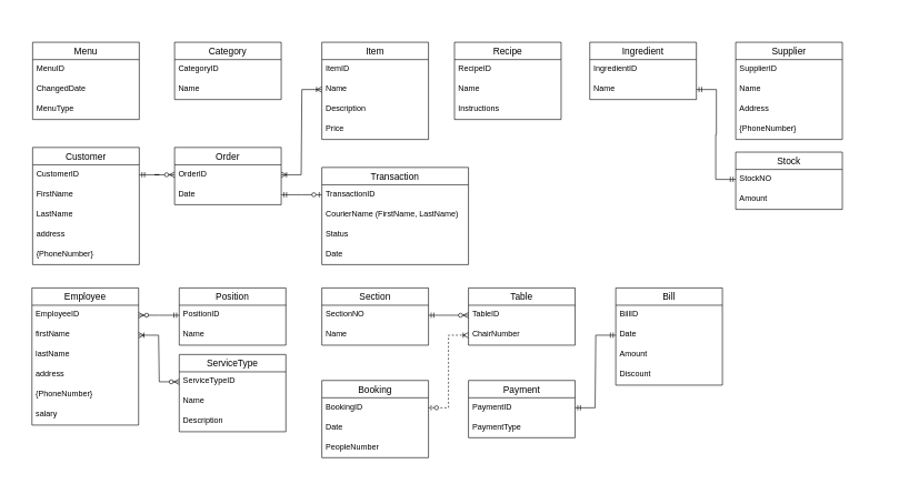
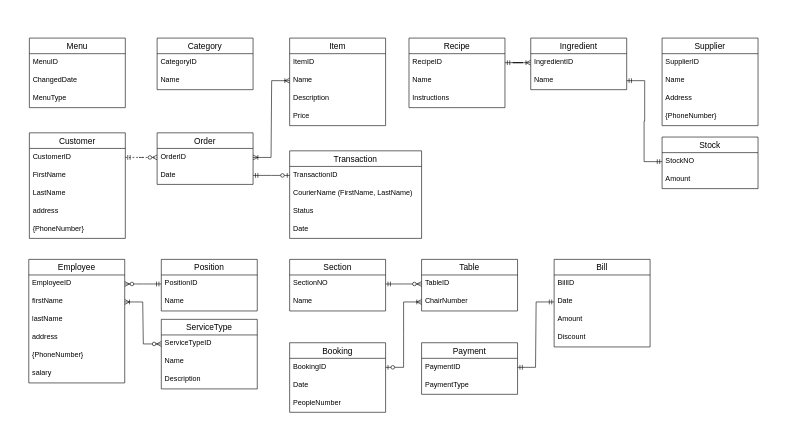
  <mxCell id="0" />
  <mxCell id="1" parent="0" />
  <mxCell id="2" value="" style="rounded=0;whiteSpace=wrap;html=1;strokeColor=none;" parent="1" vertex="1"><mxGeometry x="20" y="20" width="1306" height="685" as="geometry" /></mxCell>
  <mxCell id="3" value="Customer" style="swimlane;fontStyle=0;childLayout=stackLayout;horizontal=1;startSize=26;horizontalStack=0;resizeParent=1;resizeParentMax=0;resizeLast=0;collapsible=1;marginBottom=0;align=center;fontSize=14;" parent="1" vertex="1"><mxGeometry x="48" y="221" width="160" height="176" as="geometry" /></mxCell>
  <mxCell id="4" value="CustomerID" style="text;strokeColor=none;fillColor=none;spacingLeft=4;spacingRight=4;overflow=hidden;rotatable=0;points=[[0,0.5],[1,0.5]];portConstraint=eastwest;fontSize=12;" parent="3" vertex="1"><mxGeometry y="26" width="160" height="30" as="geometry" /></mxCell>
  <mxCell id="5" value="FirstName" style="text;strokeColor=none;fillColor=none;spacingLeft=4;spacingRight=4;overflow=hidden;rotatable=0;points=[[0,0.5],[1,0.5]];portConstraint=eastwest;fontSize=12;" parent="3" vertex="1"><mxGeometry y="56" width="160" height="30" as="geometry" /></mxCell>
  <mxCell id="6" value="LastName" style="text;strokeColor=none;fillColor=none;spacingLeft=4;spacingRight=4;overflow=hidden;rotatable=0;points=[[0,0.5],[1,0.5]];portConstraint=eastwest;fontSize=12;" parent="3" vertex="1"><mxGeometry y="86" width="160" height="30" as="geometry" /></mxCell>
  <mxCell id="7" value="address" style="text;strokeColor=none;fillColor=none;spacingLeft=4;spacingRight=4;overflow=hidden;rotatable=0;points=[[0,0.5],[1,0.5]];portConstraint=eastwest;fontSize=12;" parent="3" vertex="1"><mxGeometry y="116" width="160" height="30" as="geometry" /></mxCell>
  <mxCell id="8" value="{PhoneNumber}" style="text;strokeColor=none;fillColor=none;spacingLeft=4;spacingRight=4;overflow=hidden;rotatable=0;points=[[0,0.5],[1,0.5]];portConstraint=eastwest;fontSize=12;" parent="3" vertex="1"><mxGeometry y="146" width="160" height="30" as="geometry" /></mxCell>
  <mxCell id="9" value="Employee" style="swimlane;fontStyle=0;childLayout=stackLayout;horizontal=1;startSize=26;horizontalStack=0;resizeParent=1;resizeParentMax=0;resizeLast=0;collapsible=1;marginBottom=0;align=center;fontSize=14;" parent="1" vertex="1"><mxGeometry x="47" y="432" width="160" height="206" as="geometry" /></mxCell>
  <mxCell id="10" value="EmployeeID" style="text;strokeColor=none;fillColor=none;spacingLeft=4;spacingRight=4;overflow=hidden;rotatable=0;points=[[0,0.5],[1,0.5]];portConstraint=eastwest;fontSize=12;" parent="9" vertex="1"><mxGeometry y="26" width="160" height="30" as="geometry" /></mxCell>
  <mxCell id="11" value="firstName" style="text;strokeColor=none;fillColor=none;spacingLeft=4;spacingRight=4;overflow=hidden;rotatable=0;points=[[0,0.5],[1,0.5]];portConstraint=eastwest;fontSize=12;" parent="9" vertex="1"><mxGeometry y="56" width="160" height="30" as="geometry" /></mxCell>
  <mxCell id="12" value="lastName" style="text;strokeColor=none;fillColor=none;spacingLeft=4;spacingRight=4;overflow=hidden;rotatable=0;points=[[0,0.5],[1,0.5]];portConstraint=eastwest;fontSize=12;" parent="9" vertex="1"><mxGeometry y="86" width="160" height="30" as="geometry" /></mxCell>
  <mxCell id="13" value="address" style="text;strokeColor=none;fillColor=none;spacingLeft=4;spacingRight=4;overflow=hidden;rotatable=0;points=[[0,0.5],[1,0.5]];portConstraint=eastwest;fontSize=12;" parent="9" vertex="1"><mxGeometry y="116" width="160" height="30" as="geometry" /></mxCell>
  <mxCell id="14" value="{PhoneNumber}" style="text;strokeColor=none;fillColor=none;spacingLeft=4;spacingRight=4;overflow=hidden;rotatable=0;points=[[0,0.5],[1,0.5]];portConstraint=eastwest;fontSize=12;" parent="9" vertex="1"><mxGeometry y="146" width="160" height="30" as="geometry" /></mxCell>
  <mxCell id="15" value="salary" style="text;strokeColor=none;fillColor=none;spacingLeft=4;spacingRight=4;overflow=hidden;rotatable=0;points=[[0,0.5],[1,0.5]];portConstraint=eastwest;fontSize=12;" parent="9" vertex="1"><mxGeometry y="176" width="160" height="30" as="geometry" /></mxCell>
  <mxCell id="16" value="Position" style="swimlane;fontStyle=0;childLayout=stackLayout;horizontal=1;startSize=26;horizontalStack=0;resizeParent=1;resizeParentMax=0;resizeLast=0;collapsible=1;marginBottom=0;align=center;fontSize=14;" parent="1" vertex="1"><mxGeometry x="268" y="432" width="160" height="86" as="geometry" /></mxCell>
  <mxCell id="17" value="PositionID" style="text;strokeColor=none;fillColor=none;spacingLeft=4;spacingRight=4;overflow=hidden;rotatable=0;points=[[0,0.5],[1,0.5]];portConstraint=eastwest;fontSize=12;" parent="16" vertex="1"><mxGeometry y="26" width="160" height="30" as="geometry" /></mxCell>
  <mxCell id="18" value="Name" style="text;strokeColor=none;fillColor=none;spacingLeft=4;spacingRight=4;overflow=hidden;rotatable=0;points=[[0,0.5],[1,0.5]];portConstraint=eastwest;fontSize=12;" parent="16" vertex="1"><mxGeometry y="56" width="160" height="30" as="geometry" /></mxCell>
  <mxCell id="19" value="Order" style="swimlane;fontStyle=0;childLayout=stackLayout;horizontal=1;startSize=26;horizontalStack=0;resizeParent=1;resizeParentMax=0;resizeLast=0;collapsible=1;marginBottom=0;align=center;fontSize=14;" parent="1" vertex="1"><mxGeometry x="261" y="221" width="160" height="86" as="geometry" /></mxCell>
  <mxCell id="20" value="OrderID" style="text;strokeColor=none;fillColor=none;spacingLeft=4;spacingRight=4;overflow=hidden;rotatable=0;points=[[0,0.5],[1,0.5]];portConstraint=eastwest;fontSize=12;" parent="19" vertex="1"><mxGeometry y="26" width="160" height="30" as="geometry" /></mxCell>
  <mxCell id="21" value="Date" style="text;strokeColor=none;fillColor=none;spacingLeft=4;spacingRight=4;overflow=hidden;rotatable=0;points=[[0,0.5],[1,0.5]];portConstraint=eastwest;fontSize=12;" parent="19" vertex="1"><mxGeometry y="56" width="160" height="30" as="geometry" /></mxCell>
  <mxCell id="22" value="Booking" style="swimlane;fontStyle=0;childLayout=stackLayout;horizontal=1;startSize=26;horizontalStack=0;resizeParent=1;resizeParentMax=0;resizeLast=0;collapsible=1;marginBottom=0;align=center;fontSize=14;" parent="1" vertex="1"><mxGeometry x="482" y="571" width="160" height="116" as="geometry" /></mxCell>
  <mxCell id="23" value="BookingID" style="text;strokeColor=none;fillColor=none;spacingLeft=4;spacingRight=4;overflow=hidden;rotatable=0;points=[[0,0.5],[1,0.5]];portConstraint=eastwest;fontSize=12;" parent="22" vertex="1"><mxGeometry y="26" width="160" height="30" as="geometry" /></mxCell>
  <mxCell id="24" value="Date" style="text;strokeColor=none;fillColor=none;spacingLeft=4;spacingRight=4;overflow=hidden;rotatable=0;points=[[0,0.5],[1,0.5]];portConstraint=eastwest;fontSize=12;" parent="22" vertex="1"><mxGeometry y="56" width="160" height="30" as="geometry" /></mxCell>
  <mxCell id="25" value="PeopleNumber" style="text;strokeColor=none;fillColor=none;spacingLeft=4;spacingRight=4;overflow=hidden;rotatable=0;points=[[0,0.5],[1,0.5]];portConstraint=eastwest;fontSize=12;" parent="22" vertex="1"><mxGeometry y="86" width="160" height="30" as="geometry" /></mxCell>
  <mxCell id="26" value="Bill" style="swimlane;fontStyle=0;childLayout=stackLayout;horizontal=1;startSize=26;horizontalStack=0;resizeParent=1;resizeParentMax=0;resizeLast=0;collapsible=1;marginBottom=0;align=center;fontSize=14;" parent="1" vertex="1"><mxGeometry x="923" y="432" width="160" height="146" as="geometry" /></mxCell>
  <mxCell id="27" value="BillID" style="text;strokeColor=none;fillColor=none;spacingLeft=4;spacingRight=4;overflow=hidden;rotatable=0;points=[[0,0.5],[1,0.5]];portConstraint=eastwest;fontSize=12;" parent="26" vertex="1"><mxGeometry y="26" width="160" height="30" as="geometry" /></mxCell>
  <mxCell id="28" value="Date" style="text;strokeColor=none;fillColor=none;spacingLeft=4;spacingRight=4;overflow=hidden;rotatable=0;points=[[0,0.5],[1,0.5]];portConstraint=eastwest;fontSize=12;" parent="26" vertex="1"><mxGeometry y="56" width="160" height="30" as="geometry" /></mxCell>
  <mxCell id="29" value="Amount" style="text;strokeColor=none;fillColor=none;spacingLeft=4;spacingRight=4;overflow=hidden;rotatable=0;points=[[0,0.5],[1,0.5]];portConstraint=eastwest;fontSize=12;" parent="26" vertex="1"><mxGeometry y="86" width="160" height="30" as="geometry" /></mxCell>
  <mxCell id="30" value="Discount" style="text;strokeColor=none;fillColor=none;spacingLeft=4;spacingRight=4;overflow=hidden;rotatable=0;points=[[0,0.5],[1,0.5]];portConstraint=eastwest;fontSize=12;" parent="26" vertex="1"><mxGeometry y="116" width="160" height="30" as="geometry" /></mxCell>
  <mxCell id="31" value="Item" style="swimlane;fontStyle=0;childLayout=stackLayout;horizontal=1;startSize=26;horizontalStack=0;resizeParent=1;resizeParentMax=0;resizeLast=0;collapsible=1;marginBottom=0;align=center;fontSize=14;" parent="1" vertex="1"><mxGeometry x="482" y="63" width="160" height="146" as="geometry" /></mxCell>
  <mxCell id="32" value="ItemID" style="text;strokeColor=none;fillColor=none;spacingLeft=4;spacingRight=4;overflow=hidden;rotatable=0;points=[[0,0.5],[1,0.5]];portConstraint=eastwest;fontSize=12;" parent="31" vertex="1"><mxGeometry y="26" width="160" height="30" as="geometry" /></mxCell>
  <mxCell id="33" value="Name" style="text;strokeColor=none;fillColor=none;spacingLeft=4;spacingRight=4;overflow=hidden;rotatable=0;points=[[0,0.5],[1,0.5]];portConstraint=eastwest;fontSize=12;" parent="31" vertex="1"><mxGeometry y="56" width="160" height="30" as="geometry" /></mxCell>
  <mxCell id="34" value="Description" style="text;strokeColor=none;fillColor=none;spacingLeft=4;spacingRight=4;overflow=hidden;rotatable=0;points=[[0,0.5],[1,0.5]];portConstraint=eastwest;fontSize=12;" parent="31" vertex="1"><mxGeometry y="86" width="160" height="30" as="geometry" /></mxCell>
  <mxCell id="35" value="Price" style="text;strokeColor=none;fillColor=none;spacingLeft=4;spacingRight=4;overflow=hidden;rotatable=0;points=[[0,0.5],[1,0.5]];portConstraint=eastwest;fontSize=12;" parent="31" vertex="1"><mxGeometry y="116" width="160" height="30" as="geometry" /></mxCell>
  <mxCell id="36" value="Category" style="swimlane;fontStyle=0;childLayout=stackLayout;horizontal=1;startSize=26;horizontalStack=0;resizeParent=1;resizeParentMax=0;resizeLast=0;collapsible=1;marginBottom=0;align=center;fontSize=14;" parent="1" vertex="1"><mxGeometry x="261" y="63" width="160" height="86" as="geometry" /></mxCell>
  <mxCell id="37" value="CategoryID" style="text;strokeColor=none;fillColor=none;spacingLeft=4;spacingRight=4;overflow=hidden;rotatable=0;points=[[0,0.5],[1,0.5]];portConstraint=eastwest;fontSize=12;" parent="36" vertex="1"><mxGeometry y="26" width="160" height="30" as="geometry" /></mxCell>
  <mxCell id="38" value="Name" style="text;strokeColor=none;fillColor=none;spacingLeft=4;spacingRight=4;overflow=hidden;rotatable=0;points=[[0,0.5],[1,0.5]];portConstraint=eastwest;fontSize=12;" parent="36" vertex="1"><mxGeometry y="56" width="160" height="30" as="geometry" /></mxCell>
  <mxCell id="39" value="Table" style="swimlane;fontStyle=0;childLayout=stackLayout;horizontal=1;startSize=26;horizontalStack=0;resizeParent=1;resizeParentMax=0;resizeLast=0;collapsible=1;marginBottom=0;align=center;fontSize=14;" parent="1" vertex="1"><mxGeometry x="702" y="432" width="160" height="86" as="geometry" /></mxCell>
  <mxCell id="40" value="TableID" style="text;strokeColor=none;fillColor=none;spacingLeft=4;spacingRight=4;overflow=hidden;rotatable=0;points=[[0,0.5],[1,0.5]];portConstraint=eastwest;fontSize=12;" parent="39" vertex="1"><mxGeometry y="26" width="160" height="30" as="geometry" /></mxCell>
  <mxCell id="41" value="ChairNumber" style="text;strokeColor=none;fillColor=none;spacingLeft=4;spacingRight=4;overflow=hidden;rotatable=0;points=[[0,0.5],[1,0.5]];portConstraint=eastwest;fontSize=12;" parent="39" vertex="1"><mxGeometry y="56" width="160" height="30" as="geometry" /></mxCell>
  <mxCell id="42" value="Recipe" style="swimlane;fontStyle=0;childLayout=stackLayout;horizontal=1;startSize=26;horizontalStack=0;resizeParent=1;resizeParentMax=0;resizeLast=0;collapsible=1;marginBottom=0;align=center;fontSize=14;" parent="1" vertex="1"><mxGeometry x="681" y="63" width="160" height="116" as="geometry" /></mxCell>
  <mxCell id="43" value="RecipeID" style="text;strokeColor=none;fillColor=none;spacingLeft=4;spacingRight=4;overflow=hidden;rotatable=0;points=[[0,0.5],[1,0.5]];portConstraint=eastwest;fontSize=12;" parent="42" vertex="1"><mxGeometry y="26" width="160" height="30" as="geometry" /></mxCell>
  <mxCell id="44" value="Name" style="text;strokeColor=none;fillColor=none;spacingLeft=4;spacingRight=4;overflow=hidden;rotatable=0;points=[[0,0.5],[1,0.5]];portConstraint=eastwest;fontSize=12;" parent="42" vertex="1"><mxGeometry y="56" width="160" height="30" as="geometry" /></mxCell>
  <mxCell id="45" value="Instructions" style="text;strokeColor=none;fillColor=none;spacingLeft=4;spacingRight=4;overflow=hidden;rotatable=0;points=[[0,0.5],[1,0.5]];portConstraint=eastwest;fontSize=12;" parent="42" vertex="1"><mxGeometry y="86" width="160" height="30" as="geometry" /></mxCell>
  <mxCell id="46" value="Ingredient" style="swimlane;fontStyle=0;childLayout=stackLayout;horizontal=1;startSize=26;horizontalStack=0;resizeParent=1;resizeParentMax=0;resizeLast=0;collapsible=1;marginBottom=0;align=center;fontSize=14;" parent="1" vertex="1"><mxGeometry x="884" y="63" width="160" height="86" as="geometry" /></mxCell>
  <mxCell id="47" value="IngredientID" style="text;strokeColor=none;fillColor=none;spacingLeft=4;spacingRight=4;overflow=hidden;rotatable=0;points=[[0,0.5],[1,0.5]];portConstraint=eastwest;fontSize=12;" parent="46" vertex="1"><mxGeometry y="26" width="160" height="30" as="geometry" /></mxCell>
  <mxCell id="48" value="Name" style="text;strokeColor=none;fillColor=none;spacingLeft=4;spacingRight=4;overflow=hidden;rotatable=0;points=[[0,0.5],[1,0.5]];portConstraint=eastwest;fontSize=12;" parent="46" vertex="1"><mxGeometry y="56" width="160" height="30" as="geometry" /></mxCell>
  <mxCell id="49" value="Payment" style="swimlane;fontStyle=0;childLayout=stackLayout;horizontal=1;startSize=26;horizontalStack=0;resizeParent=1;resizeParentMax=0;resizeLast=0;collapsible=1;marginBottom=0;align=center;fontSize=14;" parent="1" vertex="1"><mxGeometry x="702" y="571" width="160" height="86" as="geometry" /></mxCell>
  <mxCell id="50" value="PaymentID" style="text;strokeColor=none;fillColor=none;spacingLeft=4;spacingRight=4;overflow=hidden;rotatable=0;points=[[0,0.5],[1,0.5]];portConstraint=eastwest;fontSize=12;" parent="49" vertex="1"><mxGeometry y="26" width="160" height="30" as="geometry" /></mxCell>
  <mxCell id="51" value="PaymentType" style="text;strokeColor=none;fillColor=none;spacingLeft=4;spacingRight=4;overflow=hidden;rotatable=0;points=[[0,0.5],[1,0.5]];portConstraint=eastwest;fontSize=12;fontColor=#000000;" parent="49" vertex="1"><mxGeometry y="56" width="160" height="30" as="geometry" /></mxCell>
  <mxCell id="52" value="Transaction" style="swimlane;fontStyle=0;childLayout=stackLayout;horizontal=1;startSize=26;horizontalStack=0;resizeParent=1;resizeParentMax=0;resizeLast=0;collapsible=1;marginBottom=0;align=center;fontSize=14;" parent="1" vertex="1"><mxGeometry x="482" y="251" width="220" height="146" as="geometry" /></mxCell>
  <mxCell id="53" value="TransactionID" style="text;strokeColor=none;fillColor=none;spacingLeft=4;spacingRight=4;overflow=hidden;rotatable=0;points=[[0,0.5],[1,0.5]];portConstraint=eastwest;fontSize=12;" parent="52" vertex="1"><mxGeometry y="26" width="220" height="30" as="geometry" /></mxCell>
  <mxCell id="54" value="CourierName (FirstName, LastName)" style="text;strokeColor=none;fillColor=none;spacingLeft=4;spacingRight=4;overflow=hidden;rotatable=0;points=[[0,0.5],[1,0.5]];portConstraint=eastwest;fontSize=12;" parent="52" vertex="1"><mxGeometry y="56" width="220" height="30" as="geometry" /></mxCell>
  <mxCell id="55" value="Status" style="text;strokeColor=none;fillColor=none;spacingLeft=4;spacingRight=4;overflow=hidden;rotatable=0;points=[[0,0.5],[1,0.5]];portConstraint=eastwest;fontSize=12;" parent="52" vertex="1"><mxGeometry y="86" width="220" height="30" as="geometry" /></mxCell>
  <mxCell id="56" value="Date" style="text;strokeColor=none;fillColor=none;spacingLeft=4;spacingRight=4;overflow=hidden;rotatable=0;points=[[0,0.5],[1,0.5]];portConstraint=eastwest;fontSize=12;" parent="52" vertex="1"><mxGeometry y="116" width="220" height="30" as="geometry" /></mxCell>
  <mxCell id="57" value="Section" style="swimlane;fontStyle=0;childLayout=stackLayout;horizontal=1;startSize=26;horizontalStack=0;resizeParent=1;resizeParentMax=0;resizeLast=0;collapsible=1;marginBottom=0;align=center;fontSize=14;" parent="1" vertex="1"><mxGeometry x="482" y="432" width="160" height="86" as="geometry" /></mxCell>
  <mxCell id="58" value="SectionNO" style="text;strokeColor=none;fillColor=none;spacingLeft=4;spacingRight=4;overflow=hidden;rotatable=0;points=[[0,0.5],[1,0.5]];portConstraint=eastwest;fontSize=12;" parent="57" vertex="1"><mxGeometry y="26" width="160" height="30" as="geometry" /></mxCell>
  <mxCell id="59" value="Name" style="text;strokeColor=none;fillColor=none;spacingLeft=4;spacingRight=4;overflow=hidden;rotatable=0;points=[[0,0.5],[1,0.5]];portConstraint=eastwest;fontSize=12;" parent="57" vertex="1"><mxGeometry y="56" width="160" height="30" as="geometry" /></mxCell>
  <mxCell id="60" value="Stock" style="swimlane;fontStyle=0;childLayout=stackLayout;horizontal=1;startSize=26;horizontalStack=0;resizeParent=1;resizeParentMax=0;resizeLast=0;collapsible=1;marginBottom=0;align=center;fontSize=14;" parent="1" vertex="1"><mxGeometry x="1103" y="228" width="160" height="86" as="geometry" /></mxCell>
  <mxCell id="61" value="StockNO" style="text;strokeColor=none;fillColor=none;spacingLeft=4;spacingRight=4;overflow=hidden;rotatable=0;points=[[0,0.5],[1,0.5]];portConstraint=eastwest;fontSize=12;" parent="60" vertex="1"><mxGeometry y="26" width="160" height="30" as="geometry" /></mxCell>
  <mxCell id="62" value="Amount" style="text;strokeColor=none;fillColor=none;spacingLeft=4;spacingRight=4;overflow=hidden;rotatable=0;points=[[0,0.5],[1,0.5]];portConstraint=eastwest;fontSize=12;" parent="60" vertex="1"><mxGeometry y="56" width="160" height="30" as="geometry" /></mxCell>
  <mxCell id="63" value="Supplier" style="swimlane;fontStyle=0;childLayout=stackLayout;horizontal=1;startSize=26;horizontalStack=0;resizeParent=1;resizeParentMax=0;resizeLast=0;collapsible=1;marginBottom=0;align=center;fontSize=14;" parent="1" vertex="1"><mxGeometry x="1103" y="63" width="160" height="146" as="geometry" /></mxCell>
  <mxCell id="64" value="SupplierID" style="text;strokeColor=none;fillColor=none;spacingLeft=4;spacingRight=4;overflow=hidden;rotatable=0;points=[[0,0.5],[1,0.5]];portConstraint=eastwest;fontSize=12;" parent="63" vertex="1"><mxGeometry y="26" width="160" height="30" as="geometry" /></mxCell>
  <mxCell id="65" value="Name" style="text;strokeColor=none;fillColor=none;spacingLeft=4;spacingRight=4;overflow=hidden;rotatable=0;points=[[0,0.5],[1,0.5]];portConstraint=eastwest;fontSize=12;" parent="63" vertex="1"><mxGeometry y="56" width="160" height="30" as="geometry" /></mxCell>
  <mxCell id="66" value="Address" style="text;strokeColor=none;fillColor=none;spacingLeft=4;spacingRight=4;overflow=hidden;rotatable=0;points=[[0,0.5],[1,0.5]];portConstraint=eastwest;fontSize=12;" parent="63" vertex="1"><mxGeometry y="86" width="160" height="30" as="geometry" /></mxCell>
  <mxCell id="67" value="{PhoneNumber}" style="text;strokeColor=none;fillColor=none;spacingLeft=4;spacingRight=4;overflow=hidden;rotatable=0;points=[[0,0.5],[1,0.5]];portConstraint=eastwest;fontSize=12;" parent="63" vertex="1"><mxGeometry y="116" width="160" height="30" as="geometry" /></mxCell>
  <mxCell id="68" value="ServiceType" style="swimlane;fontStyle=0;childLayout=stackLayout;horizontal=1;startSize=26;horizontalStack=0;resizeParent=1;resizeParentMax=0;resizeLast=0;collapsible=1;marginBottom=0;align=center;fontSize=14;" parent="1" vertex="1"><mxGeometry x="268" y="532" width="160" height="116" as="geometry" /></mxCell>
  <mxCell id="69" value="ServiceTypeID" style="text;strokeColor=none;fillColor=none;spacingLeft=4;spacingRight=4;overflow=hidden;rotatable=0;points=[[0,0.5],[1,0.5]];portConstraint=eastwest;fontSize=12;" parent="68" vertex="1"><mxGeometry y="26" width="160" height="30" as="geometry" /></mxCell>
  <mxCell id="70" value="Name" style="text;strokeColor=none;fillColor=none;spacingLeft=4;spacingRight=4;overflow=hidden;rotatable=0;points=[[0,0.5],[1,0.5]];portConstraint=eastwest;fontSize=12;" parent="68" vertex="1"><mxGeometry y="56" width="160" height="30" as="geometry" /></mxCell>
  <mxCell id="71" value="Description" style="text;strokeColor=none;fillColor=none;spacingLeft=4;spacingRight=4;overflow=hidden;rotatable=0;points=[[0,0.5],[1,0.5]];portConstraint=eastwest;fontSize=12;" parent="68" vertex="1"><mxGeometry y="86" width="160" height="30" as="geometry" /></mxCell>
- <mxCell id="72" value="" style="edgeStyle=entityRelationEdgeStyle;fontSize=12;html=1;endArrow=ERzeroToMany;startArrow=ERmandOne;rounded=0;exitX=1;exitY=0.5;exitDx=0;exitDy=0;entryX=0;entryY=0.5;entryDx=0;entryDy=0;" parent="1" source="4" target="20" edge="1"><mxGeometry width="100" height="100" relative="1" as="geometry"><mxPoint x="328" y="547" as="sourcePoint" /><mxPoint x="428" y="447" as="targetPoint" /></mxGeometry></mxCell>
+ <mxCell id="72" value="" style="edgeStyle=entityRelationEdgeStyle;fontSize=12;html=1;endArrow=ERzeroToMany;startArrow=ERmandOne;rounded=0;exitX=1;exitY=0.5;exitDx=0;exitDy=0;entryX=0;entryY=0.5;entryDx=0;entryDy=0;dashed=1;" parent="1" source="4" target="20" edge="1"><mxGeometry width="100" height="100" relative="1" as="geometry"><mxPoint x="328" y="547" as="sourcePoint" /><mxPoint x="428" y="447" as="targetPoint" /></mxGeometry></mxCell>
  <mxCell id="73" value="" style="edgeStyle=entityRelationEdgeStyle;fontSize=12;html=1;endArrow=ERzeroToMany;startArrow=ERmandOne;rounded=0;exitX=0;exitY=0.5;exitDx=0;exitDy=0;entryX=1;entryY=0.5;entryDx=0;entryDy=0;" parent="1" source="17" target="10" edge="1"><mxGeometry width="100" height="100" relative="1" as="geometry"><mxPoint x="242" y="330" as="sourcePoint" /><mxPoint x="320" y="330" as="targetPoint" /></mxGeometry></mxCell>
  <mxCell id="74" value="" style="edgeStyle=entityRelationEdgeStyle;fontSize=12;html=1;endArrow=ERzeroToMany;startArrow=ERmandOne;rounded=0;exitX=1;exitY=0.5;exitDx=0;exitDy=0;entryX=0;entryY=0.5;entryDx=0;entryDy=0;" parent="1" source="58" target="40" edge="1"><mxGeometry width="100" height="100" relative="1" as="geometry"><mxPoint x="671" y="381" as="sourcePoint" /><mxPoint x="749" y="381" as="targetPoint" /></mxGeometry></mxCell>
+ <mxCell id="75" value="" style="edgeStyle=entityRelationEdgeStyle;fontSize=12;html=1;endArrow=ERoneToMany;startArrow=ERmandOne;rounded=0;exitX=1;exitY=0.5;exitDx=0;exitDy=0;entryX=0;entryY=0.5;entryDx=0;entryDy=0;" parent="1" source="43" target="47" edge="1"><mxGeometry width="100" height="100" relative="1" as="geometry"><mxPoint x="792" y="319" as="sourcePoint" /><mxPoint x="892" y="219" as="targetPoint" /></mxGeometry></mxCell>
  <mxCell id="76" value="Menu" style="swimlane;fontStyle=0;childLayout=stackLayout;horizontal=1;startSize=26;horizontalStack=0;resizeParent=1;resizeParentMax=0;resizeLast=0;collapsible=1;marginBottom=0;align=center;fontSize=14;" parent="1" vertex="1"><mxGeometry x="48" y="63" width="160" height="116" as="geometry" /></mxCell>
  <mxCell id="77" value="MenuID" style="text;strokeColor=none;fillColor=none;spacingLeft=4;spacingRight=4;overflow=hidden;rotatable=0;points=[[0,0.5],[1,0.5]];portConstraint=eastwest;fontSize=12;" parent="76" vertex="1"><mxGeometry y="26" width="160" height="30" as="geometry" /></mxCell>
  <mxCell id="78" value="ChangedDate" style="text;strokeColor=none;fillColor=none;spacingLeft=4;spacingRight=4;overflow=hidden;rotatable=0;points=[[0,0.5],[1,0.5]];portConstraint=eastwest;fontSize=12;" parent="76" vertex="1"><mxGeometry y="56" width="160" height="30" as="geometry" /></mxCell>
  <mxCell id="79" value="MenuType" style="text;strokeColor=none;fillColor=none;spacingLeft=4;spacingRight=4;overflow=hidden;rotatable=0;points=[[0,0.5],[1,0.5]];portConstraint=eastwest;fontSize=12;" parent="76" vertex="1"><mxGeometry y="86" width="160" height="30" as="geometry" /></mxCell>
- <mxCell id="80" value="" style="edgeStyle=entityRelationEdgeStyle;fontSize=12;html=1;endArrow=ERoneToMany;startArrow=ERzeroToOne;rounded=0;verticalAlign=middle;exitX=1;exitY=0.5;exitDx=0;exitDy=0;entryX=0;entryY=0.5;entryDx=0;entryDy=0;dashed=1;" parent="1" source="23" target="41" edge="1"><mxGeometry width="100" height="100" relative="1" as="geometry"><mxPoint x="624" y="596" as="sourcePoint" /><mxPoint x="841" y="596" as="targetPoint" /></mxGeometry></mxCell>
+ <mxCell id="80" value="" style="edgeStyle=entityRelationEdgeStyle;fontSize=12;html=1;endArrow=ERoneToMany;startArrow=ERzeroToOne;rounded=0;verticalAlign=middle;exitX=1;exitY=0.5;exitDx=0;exitDy=0;entryX=0;entryY=0.5;entryDx=0;entryDy=0;" parent="1" source="23" target="41" edge="1"><mxGeometry width="100" height="100" relative="1" as="geometry"><mxPoint x="624" y="596" as="sourcePoint" /><mxPoint x="841" y="596" as="targetPoint" /></mxGeometry></mxCell>
  <mxCell id="81" value="" style="edgeStyle=entityRelationEdgeStyle;fontSize=12;html=1;endArrow=ERoneToMany;startArrow=ERoneToMany;rounded=0;exitX=1;exitY=0.5;exitDx=0;exitDy=0;entryX=0;entryY=0.5;entryDx=0;entryDy=0;" parent="1" source="20" target="33" edge="1"><mxGeometry width="100" height="100" relative="1" as="geometry"><mxPoint x="532" y="270" as="sourcePoint" /><mxPoint x="632" y="170" as="targetPoint" /></mxGeometry></mxCell>
  <mxCell id="82" value="" style="edgeStyle=entityRelationEdgeStyle;fontSize=12;html=1;endArrow=ERzeroToOne;startArrow=ERmandOne;rounded=0;exitX=1;exitY=0.5;exitDx=0;exitDy=0;entryX=0;entryY=0.5;entryDx=0;entryDy=0;" parent="1" source="21" target="53" edge="1"><mxGeometry width="100" height="100" relative="1" as="geometry"><mxPoint x="412" y="370" as="sourcePoint" /><mxPoint x="512" y="270" as="targetPoint" /></mxGeometry></mxCell>
  <mxCell id="83" value="" style="edgeStyle=entityRelationEdgeStyle;fontSize=12;html=1;endArrow=ERmandOne;startArrow=ERmandOne;rounded=0;exitX=1;exitY=0.5;exitDx=0;exitDy=0;entryX=0;entryY=0.5;entryDx=0;entryDy=0;" parent="1" source="50" target="28" edge="1"><mxGeometry width="100" height="100" relative="1" as="geometry"><mxPoint x="569" y="743" as="sourcePoint" /><mxPoint x="669" y="643" as="targetPoint" /></mxGeometry></mxCell>
  <mxCell id="84" value="" style="edgeStyle=entityRelationEdgeStyle;fontSize=12;html=1;endArrow=ERoneToMany;startArrow=ERzeroToMany;rounded=0;entryX=1;entryY=0.5;entryDx=0;entryDy=0;exitX=0;exitY=0.5;exitDx=0;exitDy=0;" parent="1" source="69" target="11" edge="1"><mxGeometry width="100" height="100" relative="1" as="geometry"><mxPoint x="340" y="872" as="sourcePoint" /><mxPoint x="501" y="736" as="targetPoint" /></mxGeometry></mxCell>
  <mxCell id="85" value="" style="edgeStyle=entityRelationEdgeStyle;fontSize=12;html=1;endArrow=ERmandOne;startArrow=ERmandOne;rounded=0;exitX=1;exitY=0.5;exitDx=0;exitDy=0;entryX=0;entryY=0.5;entryDx=0;entryDy=0;" parent="1" source="48" target="61" edge="1"><mxGeometry width="100" height="100" relative="1" as="geometry"><mxPoint x="1061" y="370" as="sourcePoint" /><mxPoint x="1161" y="270" as="targetPoint" /></mxGeometry></mxCell>
